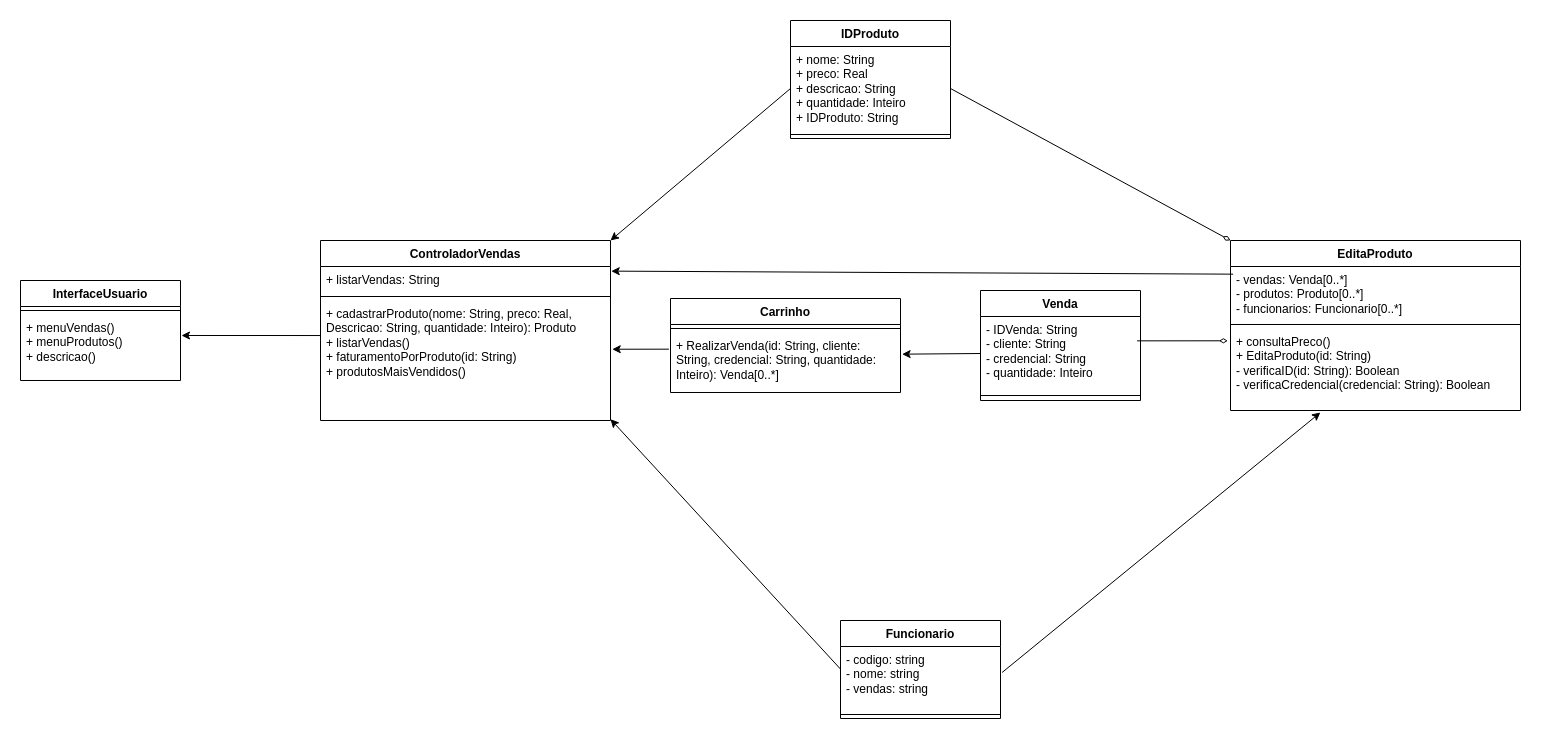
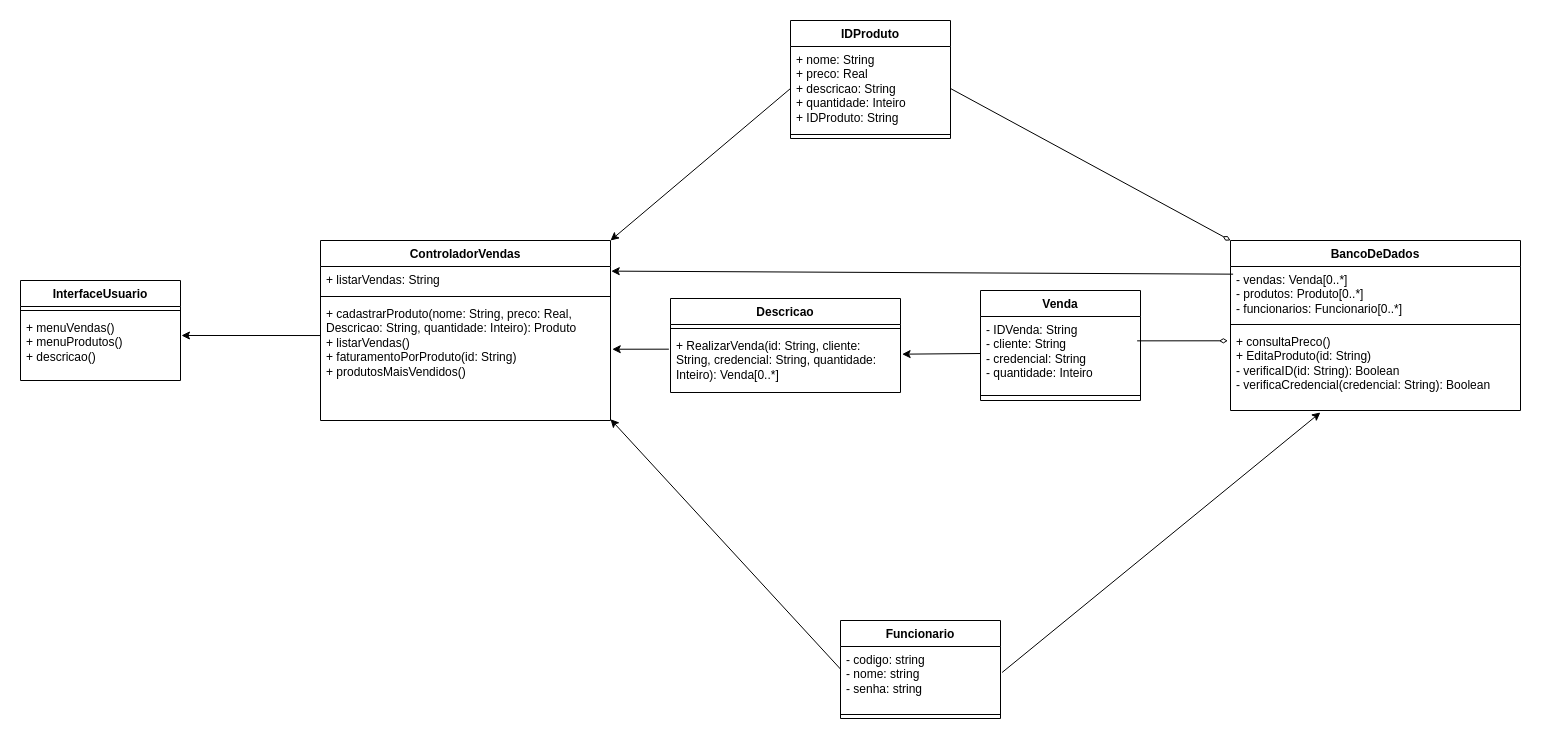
  <mxCell id="0" />
  <mxCell id="1" parent="0" />
  <mxCell id="2" value="InterfaceUsuario" style="swimlane;fontStyle=1;align=center;verticalAlign=top;childLayout=stackLayout;horizontal=1;startSize=26;horizontalStack=0;resizeParent=1;resizeParentMax=0;resizeLast=0;collapsible=1;marginBottom=0;whiteSpace=wrap;html=1;" vertex="1" parent="1"><mxGeometry x="20" y="280" width="160" height="100" as="geometry" /></mxCell>
  <mxCell id="3" value="" style="line;strokeWidth=1;fillColor=none;align=left;verticalAlign=middle;spacingTop=-1;spacingLeft=3;spacingRight=3;rotatable=0;labelPosition=right;points=[];portConstraint=eastwest;strokeColor=inherit;" vertex="1" parent="2"><mxGeometry y="26" width="160" height="8" as="geometry" /></mxCell>
  <mxCell id="4" value="&lt;div&gt;+ menuVendas()&lt;/div&gt;&lt;div&gt;+ menuProdutos()&lt;/div&gt;&lt;div&gt;+ descricao()&lt;/div&gt;" style="text;strokeColor=none;fillColor=none;align=left;verticalAlign=top;spacingLeft=4;spacingRight=4;overflow=hidden;rotatable=0;points=[[0,0.5],[1,0.5]];portConstraint=eastwest;whiteSpace=wrap;html=1;" vertex="1" parent="2"><mxGeometry y="34" width="160" height="66" as="geometry" /></mxCell>
  <mxCell id="5" value="ControladorVendas" style="swimlane;fontStyle=1;align=center;verticalAlign=top;childLayout=stackLayout;horizontal=1;startSize=26;horizontalStack=0;resizeParent=1;resizeParentMax=0;resizeLast=0;collapsible=1;marginBottom=0;whiteSpace=wrap;html=1;" vertex="1" parent="1"><mxGeometry x="320" y="240" width="290" height="180" as="geometry" /></mxCell>
  <mxCell id="6" value="+ listarVendas: String" style="text;strokeColor=none;fillColor=none;align=left;verticalAlign=top;spacingLeft=4;spacingRight=4;overflow=hidden;rotatable=0;points=[[0,0.5],[1,0.5]];portConstraint=eastwest;whiteSpace=wrap;html=1;" vertex="1" parent="5"><mxGeometry y="26" width="290" height="26" as="geometry" /></mxCell>
  <mxCell id="7" value="" style="line;strokeWidth=1;fillColor=none;align=left;verticalAlign=middle;spacingTop=-1;spacingLeft=3;spacingRight=3;rotatable=0;labelPosition=right;points=[];portConstraint=eastwest;strokeColor=inherit;" vertex="1" parent="5"><mxGeometry y="52" width="290" height="8" as="geometry" /></mxCell>
  <mxCell id="8" value="+ cadastrarProduto(nome: String, preco: Real, Descricao: String, quantidade: Inteiro): Produto&lt;div&gt;&lt;span style=&quot;background-color: initial;&quot;&gt;+ listarVendas()&lt;/span&gt;&lt;br&gt;&lt;/div&gt;&lt;div&gt;&lt;span style=&quot;background-color: initial;&quot;&gt;+ faturamentoPorProduto(id: String)&lt;/span&gt;&lt;/div&gt;&lt;div&gt;&lt;span style=&quot;background-color: initial;&quot;&gt;+ produtosMaisVendidos()&lt;/span&gt;&lt;/div&gt;" style="text;strokeColor=none;fillColor=none;align=left;verticalAlign=top;spacingLeft=4;spacingRight=4;overflow=hidden;rotatable=0;points=[[0,0.5],[1,0.5]];portConstraint=eastwest;whiteSpace=wrap;html=1;" vertex="1" parent="5"><mxGeometry y="60" width="290" height="120" as="geometry" /></mxCell>
  <mxCell id="9" value="" style="endArrow=none;html=1;rounded=0;exitX=1.006;exitY=0.318;exitDx=0;exitDy=0;exitPerimeter=0;endFill=0;entryX=0;entryY=0.292;entryDx=0;entryDy=0;entryPerimeter=0;startArrow=classic;startFill=1;" edge="1" parent="1" source="4" target="8"><mxGeometry width="50" height="50" relative="1" as="geometry"><mxPoint x="300" y="450" as="sourcePoint" /><mxPoint x="310" y="335" as="targetPoint" /></mxGeometry></mxCell>
  <mxCell id="10" value="Venda" style="swimlane;fontStyle=1;align=center;verticalAlign=top;childLayout=stackLayout;horizontal=1;startSize=26;horizontalStack=0;resizeParent=1;resizeParentMax=0;resizeLast=0;collapsible=1;marginBottom=0;whiteSpace=wrap;html=1;" vertex="1" parent="1"><mxGeometry x="980" width="160" height="110" as="geometry" y="290" /></mxCell>
  <mxCell id="11" value="- IDVenda: String&lt;div&gt;- cliente: String&lt;/div&gt;&lt;div&gt;- credencial: String&lt;/div&gt;&lt;div&gt;- quantidade: Inteiro&lt;/div&gt;" style="text;strokeColor=none;fillColor=none;align=left;verticalAlign=top;spacingLeft=4;spacingRight=4;overflow=hidden;rotatable=0;points=[[0,0.5],[1,0.5]];portConstraint=eastwest;whiteSpace=wrap;html=1;" vertex="1" parent="10"><mxGeometry y="26" width="160" height="74" as="geometry" /></mxCell>
  <mxCell id="12" value="" style="line;strokeWidth=1;fillColor=none;align=left;verticalAlign=middle;spacingTop=-1;spacingLeft=3;spacingRight=3;rotatable=0;labelPosition=right;points=[];portConstraint=eastwest;strokeColor=inherit;" vertex="1" parent="10"><mxGeometry y="100" width="160" height="10" as="geometry" /></mxCell>
- <mxCell id="13" value="Carrinho" style="swimlane;fontStyle=1;align=center;verticalAlign=top;childLayout=stackLayout;horizontal=1;startSize=26;horizontalStack=0;resizeParent=1;resizeParentMax=0;resizeLast=0;collapsible=1;marginBottom=0;whiteSpace=wrap;html=1;" vertex="1" parent="1"><mxGeometry x="670" y="298" width="230" height="94" as="geometry" /></mxCell>
+ <mxCell id="13" value="Descricao" style="swimlane;fontStyle=1;align=center;verticalAlign=top;childLayout=stackLayout;horizontal=1;startSize=26;horizontalStack=0;resizeParent=1;resizeParentMax=0;resizeLast=0;collapsible=1;marginBottom=0;whiteSpace=wrap;html=1;" vertex="1" parent="1"><mxGeometry x="670" y="298" width="230" height="94" as="geometry" /></mxCell>
  <mxCell id="14" value="" style="line;strokeWidth=1;fillColor=none;align=left;verticalAlign=middle;spacingTop=-1;spacingLeft=3;spacingRight=3;rotatable=0;labelPosition=right;points=[];portConstraint=eastwest;strokeColor=inherit;" vertex="1" parent="13"><mxGeometry y="26" width="230" height="8" as="geometry" /></mxCell>
  <mxCell id="15" value="&lt;div&gt;+ RealizarVenda(id: String, cliente: String, credencial: String, quantidade: Inteiro&lt;span style=&quot;background-color: initial;&quot;&gt;):&amp;nbsp;&lt;/span&gt;&lt;span style=&quot;background-color: initial;&quot;&gt;Venda[0..*]&lt;/span&gt;&lt;/div&gt;&lt;div&gt;&lt;span style=&quot;background-color: initial;&quot;&gt;&lt;br&gt;&lt;/span&gt;&lt;/div&gt;" style="text;strokeColor=none;fillColor=none;align=left;verticalAlign=top;spacingLeft=4;spacingRight=4;overflow=hidden;rotatable=0;points=[[0,0.5],[1,0.5]];portConstraint=eastwest;whiteSpace=wrap;html=1;" vertex="1" parent="13"><mxGeometry y="34" width="230" height="60" as="geometry" /></mxCell>
  <mxCell id="16" value="IDProduto" style="swimlane;fontStyle=1;align=center;verticalAlign=top;childLayout=stackLayout;horizontal=1;startSize=26;horizontalStack=0;resizeParent=1;resizeParentMax=0;resizeLast=0;collapsible=1;marginBottom=0;whiteSpace=wrap;html=1;" vertex="1" parent="1"><mxGeometry x="790" y="20" width="160" height="118" as="geometry" /></mxCell>
  <mxCell id="17" value="+ nome: String&lt;div&gt;+ preco: Real&lt;br&gt;&lt;/div&gt;&lt;div&gt;+ descricao: String&lt;br&gt;&lt;/div&gt;&lt;div&gt;+ quantidade: Inteiro&lt;br&gt;&lt;/div&gt;&lt;div&gt;+ IDProduto: String&lt;br&gt;&lt;/div&gt;" style="text;strokeColor=none;fillColor=none;align=left;verticalAlign=top;spacingLeft=4;spacingRight=4;overflow=hidden;rotatable=0;points=[[0,0.5],[1,0.5]];portConstraint=eastwest;whiteSpace=wrap;html=1;" vertex="1" parent="16"><mxGeometry y="26" width="160" height="84" as="geometry" /></mxCell>
  <mxCell id="18" value="" style="line;strokeWidth=1;fillColor=none;align=left;verticalAlign=middle;spacingTop=-1;spacingLeft=3;spacingRight=3;rotatable=0;labelPosition=right;points=[];portConstraint=eastwest;strokeColor=inherit;" vertex="1" parent="16"><mxGeometry y="110" width="160" height="8" as="geometry" /></mxCell>
  <mxCell id="19" value="Funcionario" style="swimlane;fontStyle=1;align=center;verticalAlign=top;childLayout=stackLayout;horizontal=1;startSize=26;horizontalStack=0;resizeParent=1;resizeParentMax=0;resizeLast=0;collapsible=1;marginBottom=0;whiteSpace=wrap;html=1;" vertex="1" parent="1"><mxGeometry x="840" y="620" width="160" height="98" as="geometry" /></mxCell>
- <mxCell id="20" value="&lt;div&gt;- codigo: string&lt;/div&gt;&lt;div&gt;- nome: string&lt;/div&gt;&lt;div&gt;- vendas: string&lt;/div&gt;" style="text;strokeColor=none;fillColor=none;align=left;verticalAlign=top;spacingLeft=4;spacingRight=4;overflow=hidden;rotatable=0;points=[[0,0.5],[1,0.5]];portConstraint=eastwest;whiteSpace=wrap;html=1;" vertex="1" parent="19"><mxGeometry y="26" width="160" height="64" as="geometry" /></mxCell>
+ <mxCell id="20" value="&lt;div&gt;- codigo: string&lt;/div&gt;&lt;div&gt;- nome: string&lt;/div&gt;&lt;div&gt;- senha: string&lt;/div&gt;" style="text;strokeColor=none;fillColor=none;align=left;verticalAlign=top;spacingLeft=4;spacingRight=4;overflow=hidden;rotatable=0;points=[[0,0.5],[1,0.5]];portConstraint=eastwest;whiteSpace=wrap;html=1;" vertex="1" parent="19"><mxGeometry y="26" width="160" height="64" as="geometry" /></mxCell>
  <mxCell id="21" value="" style="line;strokeWidth=1;fillColor=none;align=left;verticalAlign=middle;spacingTop=-1;spacingLeft=3;spacingRight=3;rotatable=0;labelPosition=right;points=[];portConstraint=eastwest;strokeColor=inherit;" vertex="1" parent="19"><mxGeometry y="90" width="160" height="8" as="geometry" /></mxCell>
- <mxCell id="22" value="EditaProduto" style="swimlane;fontStyle=1;align=center;verticalAlign=top;childLayout=stackLayout;horizontal=1;startSize=26;horizontalStack=0;resizeParent=1;resizeParentMax=0;resizeLast=0;collapsible=1;marginBottom=0;whiteSpace=wrap;html=1;" vertex="1" parent="1"><mxGeometry x="1230" y="240" width="290" height="170" as="geometry" /></mxCell>
+ <mxCell id="22" value="BancoDeDados" style="swimlane;fontStyle=1;align=center;verticalAlign=top;childLayout=stackLayout;horizontal=1;startSize=26;horizontalStack=0;resizeParent=1;resizeParentMax=0;resizeLast=0;collapsible=1;marginBottom=0;whiteSpace=wrap;html=1;" vertex="1" parent="1"><mxGeometry x="1230" y="240" width="290" height="170" as="geometry" /></mxCell>
  <mxCell id="23" value="- vendas: Venda[0..*]&lt;div&gt;- produtos: Produto[0..*]&lt;/div&gt;&lt;div&gt;- funcionarios: Funcionario[0..*]&lt;/div&gt;" style="text;strokeColor=none;fillColor=none;align=left;verticalAlign=top;spacingLeft=4;spacingRight=4;overflow=hidden;rotatable=0;points=[[0,0.5],[1,0.5]];portConstraint=eastwest;whiteSpace=wrap;html=1;" vertex="1" parent="22"><mxGeometry y="26" width="290" height="54" as="geometry" /></mxCell>
  <mxCell id="24" value="" style="line;strokeWidth=1;fillColor=none;align=left;verticalAlign=middle;spacingTop=-1;spacingLeft=3;spacingRight=3;rotatable=0;labelPosition=right;points=[];portConstraint=eastwest;strokeColor=inherit;" vertex="1" parent="22"><mxGeometry y="80" width="290" height="8" as="geometry" /></mxCell>
  <mxCell id="25" value="+ consultaPreco()&lt;div&gt;+ EditaProduto(id: String)&lt;/div&gt;&lt;div&gt;- verificaID(id: String): Boolean&lt;/div&gt;&lt;div&gt;- verificaCredencial(credencial: String): Boolean&lt;/div&gt;" style="text;strokeColor=none;fillColor=none;align=left;verticalAlign=top;spacingLeft=4;spacingRight=4;overflow=hidden;rotatable=0;points=[[0,0.5],[1,0.5]];portConstraint=eastwest;whiteSpace=wrap;html=1;" vertex="1" parent="22"><mxGeometry y="88" width="290" height="82" as="geometry" /></mxCell>
  <mxCell id="26" value="" style="endArrow=none;html=1;rounded=0;entryX=0;entryY=0.5;entryDx=0;entryDy=0;endFill=0;startArrow=classic;startFill=1;exitX=1;exitY=0;exitDx=0;exitDy=0;" edge="1" parent="1" source="5" target="17"><mxGeometry width="50" height="50" relative="1" as="geometry"><mxPoint x="610" y="330" as="sourcePoint" /><mxPoint x="660" y="280" as="targetPoint" /></mxGeometry></mxCell>
  <mxCell id="27" value="" style="endArrow=diamondThin;html=1;rounded=0;entryX=0;entryY=0;entryDx=0;entryDy=0;exitX=1;exitY=0.5;exitDx=0;exitDy=0;startArrow=none;startFill=0;endFill=0;" edge="1" parent="1" source="17" target="22"><mxGeometry width="50" height="50" relative="1" as="geometry"><mxPoint x="1040" y="210" as="sourcePoint" /><mxPoint x="1090" y="160" as="targetPoint" /></mxGeometry></mxCell>
  <mxCell id="28" value="" style="endArrow=none;html=1;rounded=0;exitX=1.006;exitY=0.048;exitDx=0;exitDy=0;entryX=0.009;entryY=0.142;entryDx=0;entryDy=0;entryPerimeter=0;exitPerimeter=0;startArrow=classic;startFill=1;" edge="1" parent="1" target="23"><mxGeometry width="50" height="50" relative="1" as="geometry"><mxPoint x="610.74" y="270.64" as="sourcePoint" /><mxPoint x="1150.71" y="273.97" as="targetPoint" /></mxGeometry></mxCell>
  <mxCell id="29" value="" style="endArrow=diamondThin;html=1;rounded=0;exitX=0.979;exitY=0.329;exitDx=0;exitDy=0;exitPerimeter=0;endFill=0;entryX=-0.009;entryY=0.15;entryDx=0;entryDy=0;entryPerimeter=0;" edge="1" parent="1" source="11" target="25"><mxGeometry width="50" height="50" relative="1" as="geometry"><mxPoint x="1100" y="390" as="sourcePoint" /><mxPoint x="1150" y="340" as="targetPoint" /></mxGeometry></mxCell>
  <mxCell id="30" value="" style="endArrow=classic;html=1;rounded=0;exitX=0;exitY=0.5;exitDx=0;exitDy=0;entryX=1.007;entryY=0.361;entryDx=0;entryDy=0;entryPerimeter=0;" edge="1" parent="1" source="11" target="15"><mxGeometry width="50" height="50" relative="1" as="geometry"><mxPoint x="740" y="400" as="sourcePoint" /><mxPoint x="790" y="350" as="targetPoint" /></mxGeometry></mxCell>
  <mxCell id="31" value="" style="endArrow=classic;html=1;rounded=0;entryX=1.006;entryY=0.406;entryDx=0;entryDy=0;entryPerimeter=0;exitX=-0.007;exitY=0.278;exitDx=0;exitDy=0;exitPerimeter=0;" edge="1" parent="1" source="15" target="8"><mxGeometry width="50" height="50" relative="1" as="geometry"><mxPoint x="740" y="400" as="sourcePoint" /><mxPoint x="790" y="350" as="targetPoint" /></mxGeometry></mxCell>
  <mxCell id="32" value="" style="endArrow=classic;html=1;rounded=0;entryX=1;entryY=0.989;entryDx=0;entryDy=0;entryPerimeter=0;exitX=-0.007;exitY=0.278;exitDx=0;exitDy=0;exitPerimeter=0;" edge="1" parent="1" target="8"><mxGeometry width="50" height="50" relative="1" as="geometry"><mxPoint x="840" y="668.58" as="sourcePoint" /><mxPoint x="784" y="668.58" as="targetPoint" /></mxGeometry></mxCell>
  <mxCell id="33" value="" style="endArrow=classic;html=1;rounded=0;entryX=0.31;entryY=1.024;entryDx=0;entryDy=0;entryPerimeter=0;exitX=1.01;exitY=0.406;exitDx=0;exitDy=0;exitPerimeter=0;" edge="1" parent="1" source="20" target="25"><mxGeometry width="50" height="50" relative="1" as="geometry"><mxPoint x="1056" y="650" as="sourcePoint" /><mxPoint x="1000" y="650" as="targetPoint" /></mxGeometry></mxCell>
